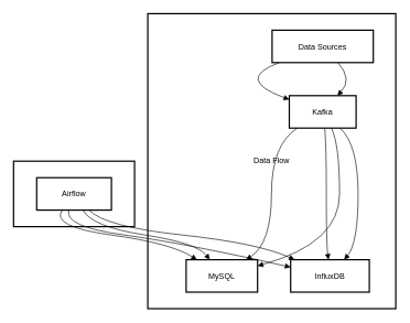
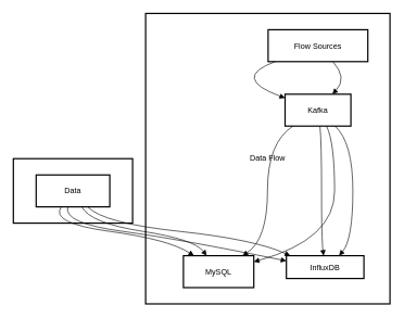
  <mxCell id="0" />
  <mxCell id="1" parent="0" />
  <mxCell id="2" value="Orchestration" style="whiteSpace=wrap;strokeWidth=2;" parent="1" vertex="1"><mxGeometry x="20" y="243" width="183" height="99" as="geometry" /></mxCell>
  <mxCell id="3" value="Data Flow" style="whiteSpace=wrap;strokeWidth=2;" parent="1" vertex="1"><mxGeometry x="223" y="20" width="375" height="446" as="geometry" /></mxCell>
- <mxCell id="4" value="Data Sources" style="whiteSpace=wrap;strokeWidth=2;" parent="1" vertex="1"><mxGeometry x="411" y="45" width="153" height="49" as="geometry" /></mxCell>
+ <mxCell id="4" value="Flow Sources" style="whiteSpace=wrap;strokeWidth=2;" parent="1" vertex="1"><mxGeometry x="411" y="45" width="153" height="49" as="geometry" /></mxCell>
  <mxCell id="5" value="Kafka" style="whiteSpace=wrap;strokeWidth=2;" parent="1" vertex="1"><mxGeometry x="437" y="144" width="101" height="49" as="geometry" /></mxCell>
- <mxCell id="6" value="Airflow" style="whiteSpace=wrap;strokeWidth=2;" parent="1" vertex="1"><mxGeometry x="55" y="268" width="113" height="49" as="geometry" /></mxCell>
+ <mxCell id="6" value="Data" style="whiteSpace=wrap;strokeWidth=2;" parent="1" vertex="1"><mxGeometry x="55" y="268" width="113" height="49" as="geometry" /></mxCell>
  <mxCell id="7" value="MySQL" style="whiteSpace=wrap;strokeWidth=2;" parent="1" vertex="1"><mxGeometry x="281" y="392" width="108" height="49" as="geometry" /></mxCell>
- <mxCell id="8" value="InfluxDB" style="whiteSpace=wrap;strokeWidth=2;" parent="1" vertex="1"><mxGeometry x="439" y="392" width="119" height="49" as="geometry" /></mxCell>
+ <mxCell id="8" value="InfluxDB" style="whiteSpace=wrap;strokeWidth=2;" parent="1" vertex="1"><mxGeometry x="439" y="392" width="119" height="35" as="geometry" /></mxCell>
  <mxCell id="9" value="" style="curved=1;startArrow=none;endArrow=block;exitX=0.07;exitY=1;entryX=0;entryY=0.12;rounded=0;" parent="1" source="4" target="5" edge="1"><mxGeometry relative="1" as="geometry"><Array as="points"><mxPoint x="354" y="119" /></Array></mxGeometry></mxCell>
  <mxCell id="10" value="" style="curved=1;startArrow=none;endArrow=block;exitX=0.34;exitY=1;entryX=0.15;entryY=0;rounded=0;" parent="1" source="6" target="7" edge="1"><mxGeometry relative="1" as="geometry"><Array as="points"><mxPoint x="76" y="342" /><mxPoint x="258" y="367" /></Array></mxGeometry></mxCell>
  <mxCell id="11" value="" style="curved=1;startArrow=none;endArrow=block;exitX=0.43;exitY=1;entryX=0;entryY=0.23;rounded=0;" parent="1" source="6" target="8" edge="1"><mxGeometry relative="1" as="geometry"><Array as="points"><mxPoint x="96" y="342" /><mxPoint x="278" y="367" /></Array></mxGeometry></mxCell>
  <mxCell id="12" value="" style="curved=1;startArrow=none;endArrow=block;exitX=0.12;exitY=1;entryX=0.84;entryY=0;rounded=0;" parent="1" source="5" target="7" edge="1"><mxGeometry relative="1" as="geometry"><Array as="points"><mxPoint x="410" y="218" /><mxPoint x="410" y="367" /></Array></mxGeometry></mxCell>
  <mxCell id="13" value="" style="curved=1;startArrow=none;endArrow=block;exitX=0.53;exitY=1;entryX=0.48;entryY=0;rounded=0;" parent="1" source="5" target="8" edge="1"><mxGeometry relative="1" as="geometry"><Array as="points"><mxPoint x="493" y="218" /><mxPoint x="493" y="367" /></Array></mxGeometry></mxCell>
  <mxCell id="14" value="" style="curved=1;startArrow=none;endArrow=block;exitX=0.65;exitY=1;entryX=0.72;entryY=0;rounded=0;" parent="1" source="4" target="5" edge="1"><mxGeometry relative="1" as="geometry"><Array as="points"><mxPoint x="533" y="119" /></Array></mxGeometry></mxCell>
  <mxCell id="15" value="" style="curved=1;startArrow=none;endArrow=block;exitX=0.63;exitY=1;entryX=1;entryY=0.19;rounded=0;" parent="1" source="5" target="7" edge="1"><mxGeometry relative="1" as="geometry"><Array as="points"><mxPoint x="513" y="218" /><mxPoint x="513" y="367" /></Array></mxGeometry></mxCell>
  <mxCell id="16" value="" style="curved=1;startArrow=none;endArrow=block;exitX=0.76;exitY=1;entryX=0.68;entryY=0;rounded=0;" parent="1" source="5" target="8" edge="1"><mxGeometry relative="1" as="geometry"><Array as="points"><mxPoint x="541" y="218" /><mxPoint x="541" y="367" /></Array></mxGeometry></mxCell>
  <mxCell id="17" value="" style="curved=1;startArrow=none;endArrow=block;exitX=0.62;exitY=1;entryX=0.33;entryY=0;rounded=0;" parent="1" source="6" target="7" edge="1"><mxGeometry relative="1" as="geometry"><Array as="points"><mxPoint x="138" y="342" /><mxPoint x="298" y="367" /></Array></mxGeometry></mxCell>
  <mxCell id="18" value="" style="curved=1;startArrow=none;endArrow=block;exitX=0.7;exitY=1;entryX=0.05;entryY=0;rounded=0;" parent="1" source="6" target="8" edge="1"><mxGeometry relative="1" as="geometry"><Array as="points"><mxPoint x="158" y="342" /><mxPoint x="390" y="367" /></Array></mxGeometry></mxCell>
